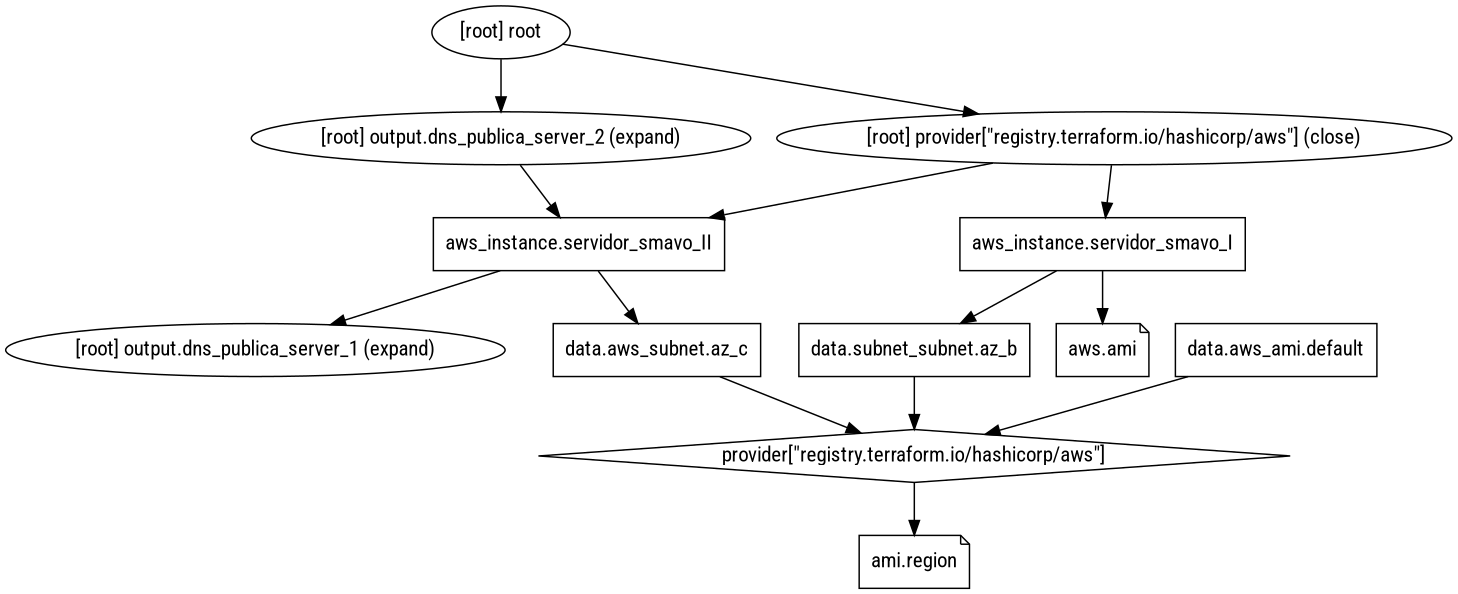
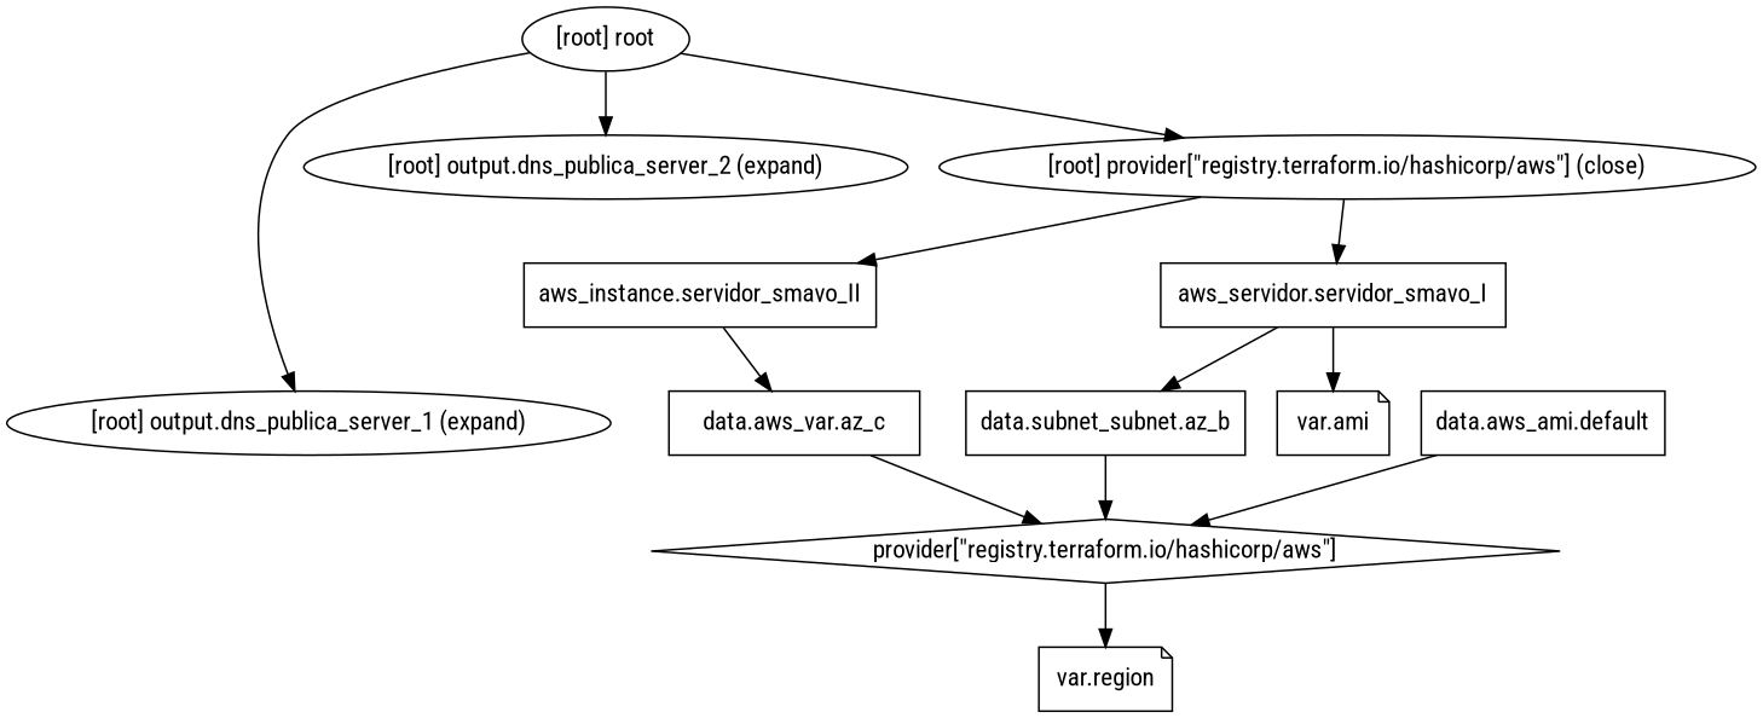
  digraph {
    compound=true
    fontname="Roboto Condensed"
    newrank=true
    node [fontname="Roboto Condensed" shape=box]
    edge [fontname="Roboto Condensed"]
-   n1 [label="aws_instance.servidor_smavo_I"]
+   n1 [label="aws_servidor.servidor_smavo_I"]
    n2 [label="data.subnet_subnet.az_b"]
-   n3 [label="aws.ami" shape=note]
+   n3 [label="var.ami" shape=note]
    n4 [label="aws_instance.servidor_smavo_II"]
-   n5 [label="data.aws_subnet.az_c"]
+   n5 [label="data.aws_var.az_c"]
    n6 [label="data.aws_ami.default"]
    n7 [label="provider[\"registry.terraform.io/hashicorp/aws\"]" shape=diamond]
-   n8 [label="ami.region" shape=note]
+   n8 [label="var.region" shape=note]
    "[root] output.dns_publica_server_1 (expand)" [shape=""]
    "[root] output.dns_publica_server_2 (expand)" [shape=""]
    "[root] provider[\"registry.terraform.io/hashicorp/aws\"] (close)" [shape=""]
    "[root] root" [shape=""]
    subgraph sub_1 {
      n1
      n2
      n3
      n4
      n5
      n6
      n7
      n8
      "[root] output.dns_publica_server_1 (expand)"
      "[root] output.dns_publica_server_2 (expand)"
      "[root] provider[\"registry.terraform.io/hashicorp/aws\"] (close)"
      "[root] root"
    }
    n1 -> n2
    n1 -> n3
    n2 -> n7
    n4 -> n5
    n5 -> n7
    n6 -> n7
    n7 -> n8
-   "[root] output.dns_publica_server_2 (expand)" -> n4
    "[root] provider[\"registry.terraform.io/hashicorp/aws\"] (close)" -> n1
    "[root] provider[\"registry.terraform.io/hashicorp/aws\"] (close)" -> n4
-   n4 -> "[root] output.dns_publica_server_1 (expand)"
+   "[root] root" -> "[root] output.dns_publica_server_1 (expand)"
    "[root] root" -> "[root] output.dns_publica_server_2 (expand)"
    "[root] root" -> "[root] provider[\"registry.terraform.io/hashicorp/aws\"] (close)"
  }
